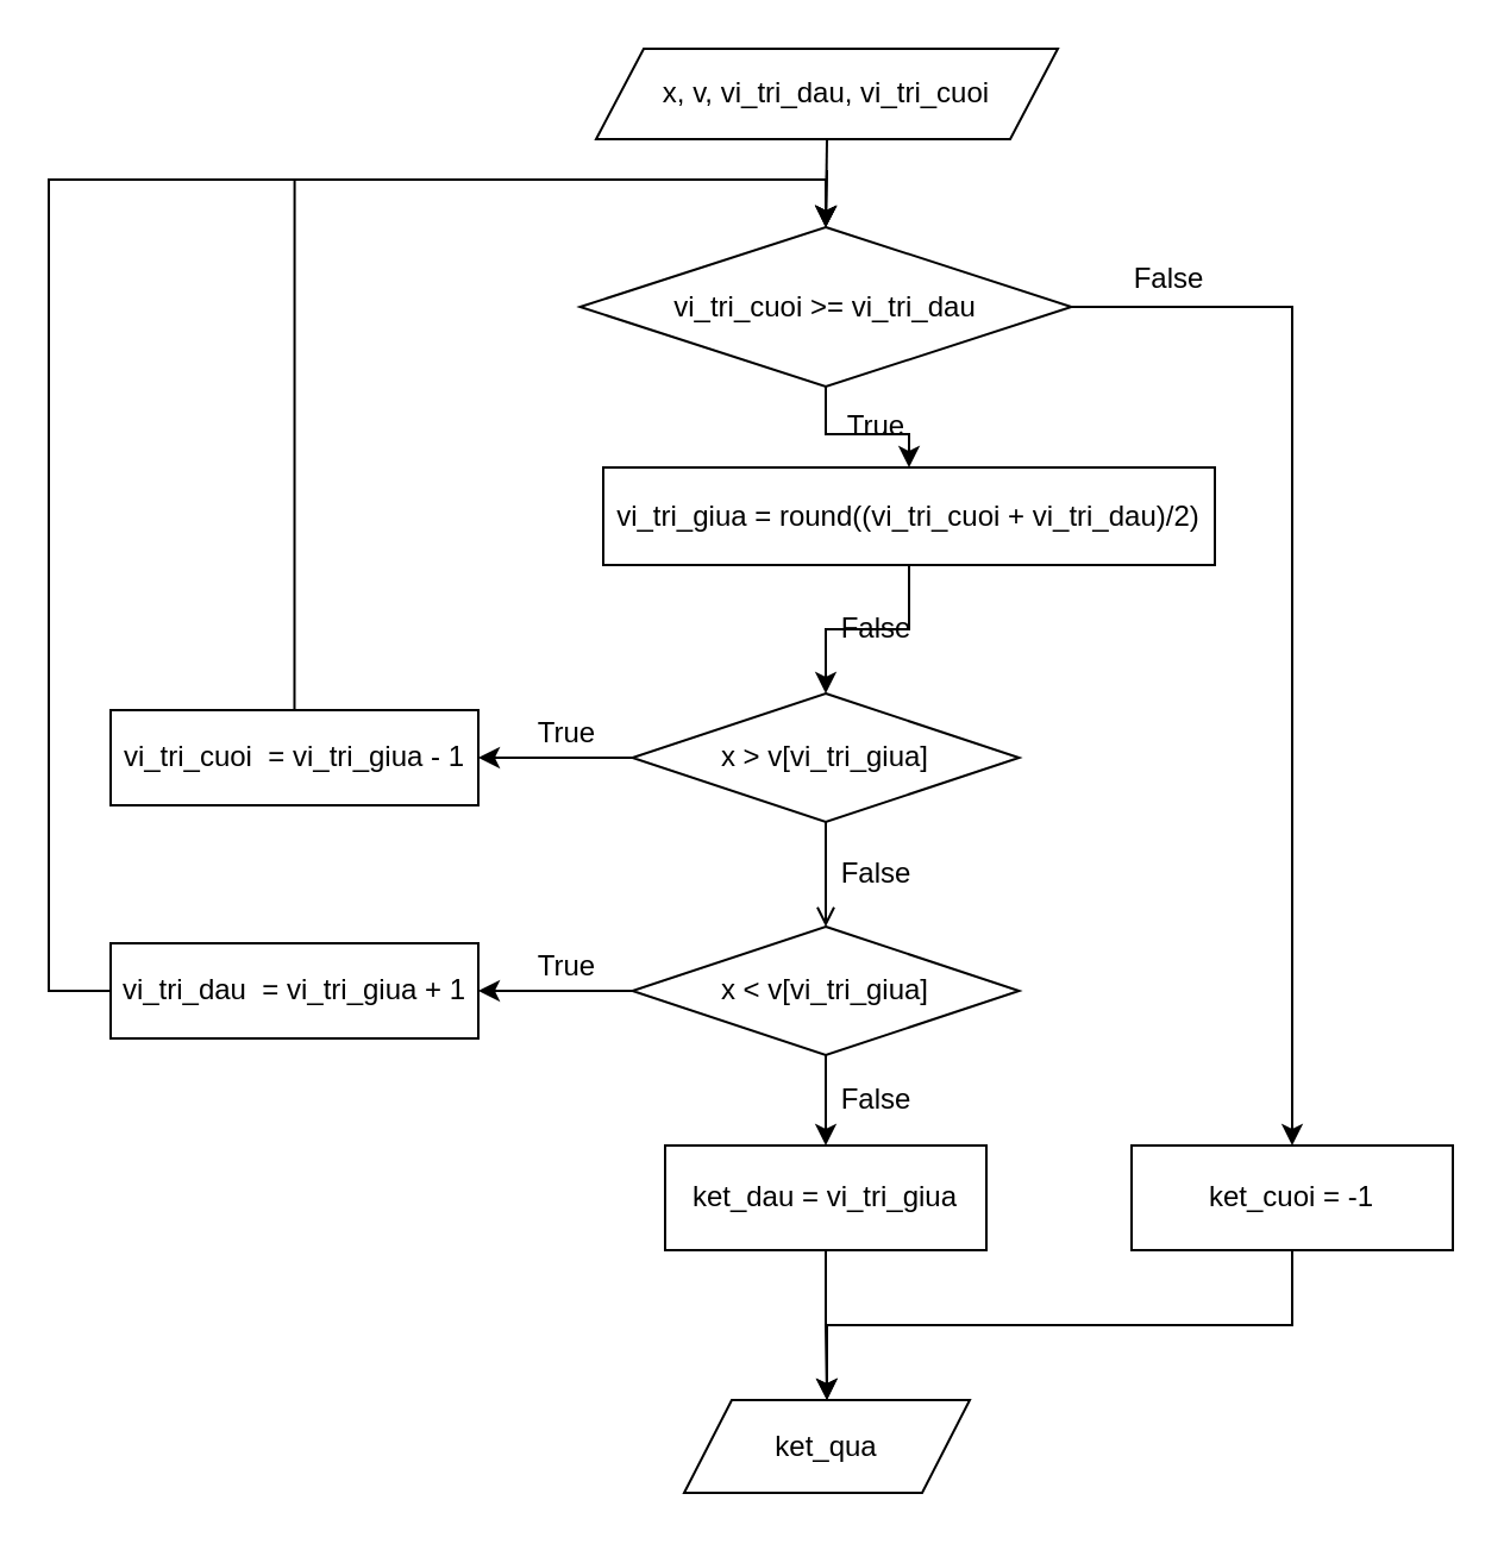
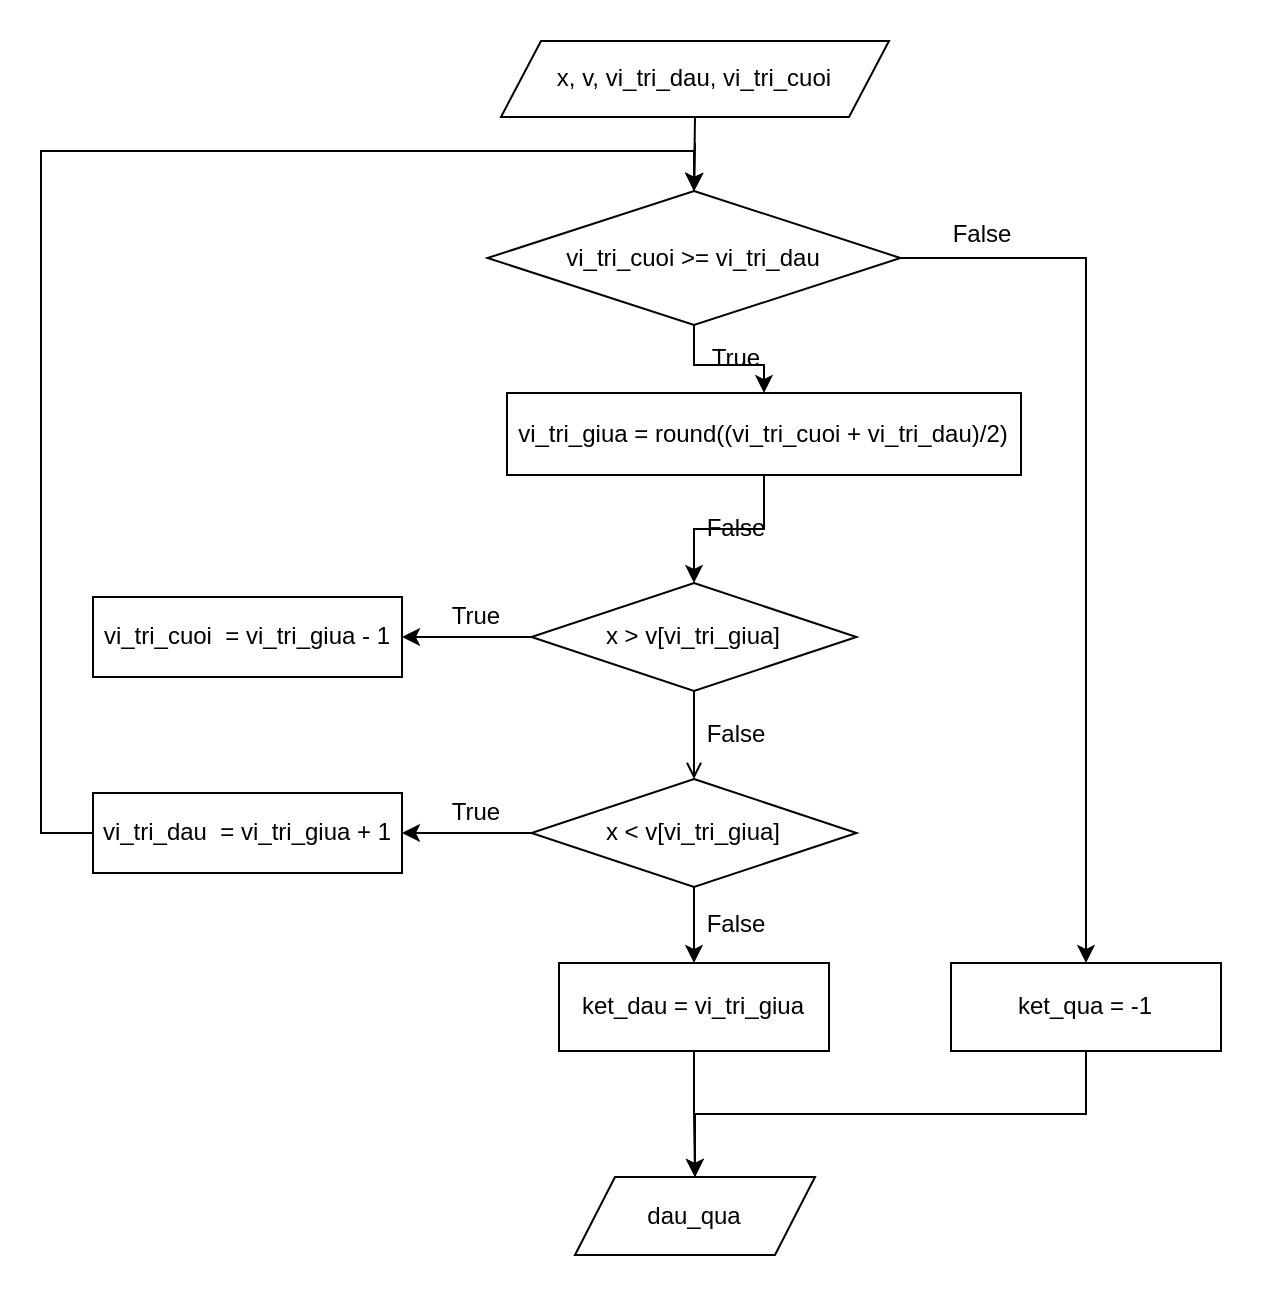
  <mxCell id="0" />
  <mxCell id="1" parent="0" />
  <mxCell id="2" style="edgeStyle=orthogonalEdgeStyle;rounded=0;orthogonalLoop=1;jettySize=auto;html=1;entryX=0.5;entryY=0;entryDx=0;entryDy=0;" edge="1" parent="1" target="5"><mxGeometry relative="1" as="geometry"><mxPoint x="347" y="71" as="sourcePoint" /></mxGeometry></mxCell>
  <mxCell id="3" style="edgeStyle=orthogonalEdgeStyle;rounded=0;orthogonalLoop=1;jettySize=auto;html=1;exitX=0.5;exitY=1;exitDx=0;exitDy=0;entryX=0.5;entryY=0;entryDx=0;entryDy=0;" edge="1" parent="1" source="5" target="10"><mxGeometry relative="1" as="geometry" /></mxCell>
  <mxCell id="4" style="edgeStyle=orthogonalEdgeStyle;rounded=0;orthogonalLoop=1;jettySize=auto;html=1;exitX=1;exitY=0.5;exitDx=0;exitDy=0;entryX=0.5;entryY=0;entryDx=0;entryDy=0;" edge="1" parent="1" source="5" target="21"><mxGeometry relative="1" as="geometry" /></mxCell>
  <mxCell id="5" value="vi_tri_cuoi &amp;gt;= vi_tri_dau" style="rhombus;whiteSpace=wrap;html=1;" vertex="1" parent="1"><mxGeometry x="243.25" y="95" width="206.5" height="67" as="geometry" /></mxCell>
  <mxCell id="6" style="edgeStyle=orthogonalEdgeStyle;rounded=0;orthogonalLoop=1;jettySize=auto;html=1;exitX=0;exitY=0.5;exitDx=0;exitDy=0;entryX=1;entryY=0.5;entryDx=0;entryDy=0;" edge="1" parent="1" source="8" target="12"><mxGeometry relative="1" as="geometry" /></mxCell>
  <mxCell id="7" style="edgeStyle=orthogonalEdgeStyle;rounded=0;orthogonalLoop=1;jettySize=auto;html=1;exitX=0.5;exitY=1;exitDx=0;exitDy=0;entryX=0.5;entryY=0;entryDx=0;entryDy=0;endArrow=open;" edge="1" parent="1" source="8" target="15"><mxGeometry relative="1" as="geometry" /></mxCell>
  <mxCell id="8" value="x &amp;gt; v[vi_tri_giua]" style="rhombus;whiteSpace=wrap;html=1;" vertex="1" parent="1"><mxGeometry x="265.25" y="291" width="162.5" height="54" as="geometry" /></mxCell>
  <mxCell id="9" style="edgeStyle=orthogonalEdgeStyle;rounded=0;orthogonalLoop=1;jettySize=auto;html=1;exitX=0.5;exitY=1;exitDx=0;exitDy=0;entryX=0.5;entryY=0;entryDx=0;entryDy=0;" edge="1" parent="1" source="10" target="8"><mxGeometry relative="1" as="geometry" /></mxCell>
  <mxCell id="10" value="vi_tri_giua = round((vi_tri_cuoi + vi_tri_dau)/2)" style="rounded=0;whiteSpace=wrap;html=1;" vertex="1" parent="1"><mxGeometry x="253" y="196" width="257" height="41" as="geometry" /></mxCell>
- <mxCell id="11" style="edgeStyle=orthogonalEdgeStyle;rounded=0;orthogonalLoop=1;jettySize=auto;html=1;exitX=0.5;exitY=0;exitDx=0;exitDy=0;entryX=0.5;entryY=0;entryDx=0;entryDy=0;" edge="1" parent="1" source="12" target="5"><mxGeometry relative="1" as="geometry"><mxPoint x="157" y="64" as="targetPoint" /></mxGeometry></mxCell>
  <mxCell id="12" value="vi_tri_cuoi&amp;nbsp; = vi_tri_giua - 1" style="rounded=0;whiteSpace=wrap;html=1;" vertex="1" parent="1"><mxGeometry x="46" y="298" width="154.5" height="40" as="geometry" /></mxCell>
  <mxCell id="13" style="edgeStyle=orthogonalEdgeStyle;rounded=0;orthogonalLoop=1;jettySize=auto;html=1;exitX=0;exitY=0.5;exitDx=0;exitDy=0;entryX=1;entryY=0.5;entryDx=0;entryDy=0;" edge="1" parent="1" source="15" target="17"><mxGeometry relative="1" as="geometry" /></mxCell>
  <mxCell id="14" style="edgeStyle=orthogonalEdgeStyle;rounded=0;orthogonalLoop=1;jettySize=auto;html=1;exitX=0.5;exitY=1;exitDx=0;exitDy=0;entryX=0.5;entryY=0;entryDx=0;entryDy=0;" edge="1" parent="1" source="15" target="19"><mxGeometry relative="1" as="geometry" /></mxCell>
  <mxCell id="15" value="x &amp;lt; v[vi_tri_giua]" style="rhombus;whiteSpace=wrap;html=1;" vertex="1" parent="1"><mxGeometry x="265.25" y="389" width="162.5" height="54" as="geometry" /></mxCell>
  <mxCell id="16" style="edgeStyle=orthogonalEdgeStyle;rounded=0;orthogonalLoop=1;jettySize=auto;html=1;exitX=0;exitY=0.5;exitDx=0;exitDy=0;entryX=0.5;entryY=0;entryDx=0;entryDy=0;" edge="1" parent="1" source="17" target="5"><mxGeometry relative="1" as="geometry"><Array as="points"><mxPoint x="20" y="416" /><mxPoint x="20" y="75" /><mxPoint x="347" y="75" /></Array></mxGeometry></mxCell>
  <mxCell id="17" value="vi_tri_dau&amp;nbsp; = vi_tri_giua + 1" style="rounded=0;whiteSpace=wrap;html=1;" vertex="1" parent="1"><mxGeometry x="46" y="396" width="154.5" height="40" as="geometry" /></mxCell>
  <mxCell id="18" style="edgeStyle=orthogonalEdgeStyle;rounded=0;orthogonalLoop=1;jettySize=auto;html=1;exitX=0.5;exitY=1;exitDx=0;exitDy=0;" edge="1" parent="1" source="19" target="22"><mxGeometry relative="1" as="geometry" /></mxCell>
  <mxCell id="19" value="ket_dau = vi_tri_giua" style="rounded=0;whiteSpace=wrap;html=1;" vertex="1" parent="1"><mxGeometry x="279" y="481" width="135" height="44" as="geometry" /></mxCell>
  <mxCell id="20" style="edgeStyle=orthogonalEdgeStyle;rounded=0;orthogonalLoop=1;jettySize=auto;html=1;exitX=0.5;exitY=1;exitDx=0;exitDy=0;" edge="1" parent="1" source="21" target="22"><mxGeometry relative="1" as="geometry" /></mxCell>
- <mxCell id="21" value="ket_cuoi = -1" style="rounded=0;whiteSpace=wrap;html=1;" vertex="1" parent="1"><mxGeometry x="475" y="481" width="135" height="44" as="geometry" /></mxCell>
- <mxCell id="22" value="ket_qua" style="shape=parallelogram;perimeter=parallelogramPerimeter;whiteSpace=wrap;html=1;fixedSize=1;" vertex="1" parent="1"><mxGeometry x="287" y="588" width="120" height="39" as="geometry" /></mxCell>
+ <mxCell id="21" value="ket_qua = -1" style="rounded=0;whiteSpace=wrap;html=1;" vertex="1" parent="1"><mxGeometry x="475" y="481" width="135" height="44" as="geometry" /></mxCell>
+ <mxCell id="22" value="dau_qua" style="shape=parallelogram;perimeter=parallelogramPerimeter;whiteSpace=wrap;html=1;fixedSize=1;" vertex="1" parent="1"><mxGeometry x="287" y="588" width="120" height="39" as="geometry" /></mxCell>
  <mxCell id="23" style="edgeStyle=orthogonalEdgeStyle;rounded=0;orthogonalLoop=1;jettySize=auto;html=1;exitX=0.5;exitY=1;exitDx=0;exitDy=0;entryX=0.5;entryY=0;entryDx=0;entryDy=0;" edge="1" parent="1" source="24" target="5"><mxGeometry relative="1" as="geometry" /></mxCell>
  <mxCell id="24" value="&lt;span&gt;x, v, vi_tri_dau, vi_tri_cuoi&lt;/span&gt;" style="shape=parallelogram;perimeter=parallelogramPerimeter;whiteSpace=wrap;html=1;fixedSize=1;" vertex="1" parent="1"><mxGeometry x="250" y="20" width="194" height="38" as="geometry" /></mxCell>
  <mxCell id="25" value="True" style="text;html=1;strokeColor=none;fillColor=none;align=center;verticalAlign=middle;whiteSpace=wrap;rounded=0;" vertex="1" parent="1"><mxGeometry x="348" y="169" width="40" height="20" as="geometry" /></mxCell>
  <mxCell id="26" value="True" style="text;html=1;strokeColor=none;fillColor=none;align=center;verticalAlign=middle;whiteSpace=wrap;rounded=0;" vertex="1" parent="1"><mxGeometry x="218" y="298" width="40" height="20" as="geometry" /></mxCell>
  <mxCell id="27" value="True" style="text;html=1;strokeColor=none;fillColor=none;align=center;verticalAlign=middle;whiteSpace=wrap;rounded=0;" vertex="1" parent="1"><mxGeometry x="218" y="396" width="40" height="20" as="geometry" /></mxCell>
  <mxCell id="28" value="False" style="text;html=1;strokeColor=none;fillColor=none;align=center;verticalAlign=middle;whiteSpace=wrap;rounded=0;" vertex="1" parent="1"><mxGeometry x="471" y="107" width="40" height="20" as="geometry" /></mxCell>
  <mxCell id="29" value="False" style="text;html=1;strokeColor=none;fillColor=none;align=center;verticalAlign=middle;whiteSpace=wrap;rounded=0;" vertex="1" parent="1"><mxGeometry x="348" y="254" width="40" height="20" as="geometry" /></mxCell>
  <mxCell id="30" value="False" style="text;html=1;strokeColor=none;fillColor=none;align=center;verticalAlign=middle;whiteSpace=wrap;rounded=0;" vertex="1" parent="1"><mxGeometry x="348" y="357" width="40" height="20" as="geometry" /></mxCell>
  <mxCell id="31" value="False" style="text;html=1;strokeColor=none;fillColor=none;align=center;verticalAlign=middle;whiteSpace=wrap;rounded=0;" vertex="1" parent="1"><mxGeometry x="348" y="452" width="40" height="20" as="geometry" /></mxCell>
